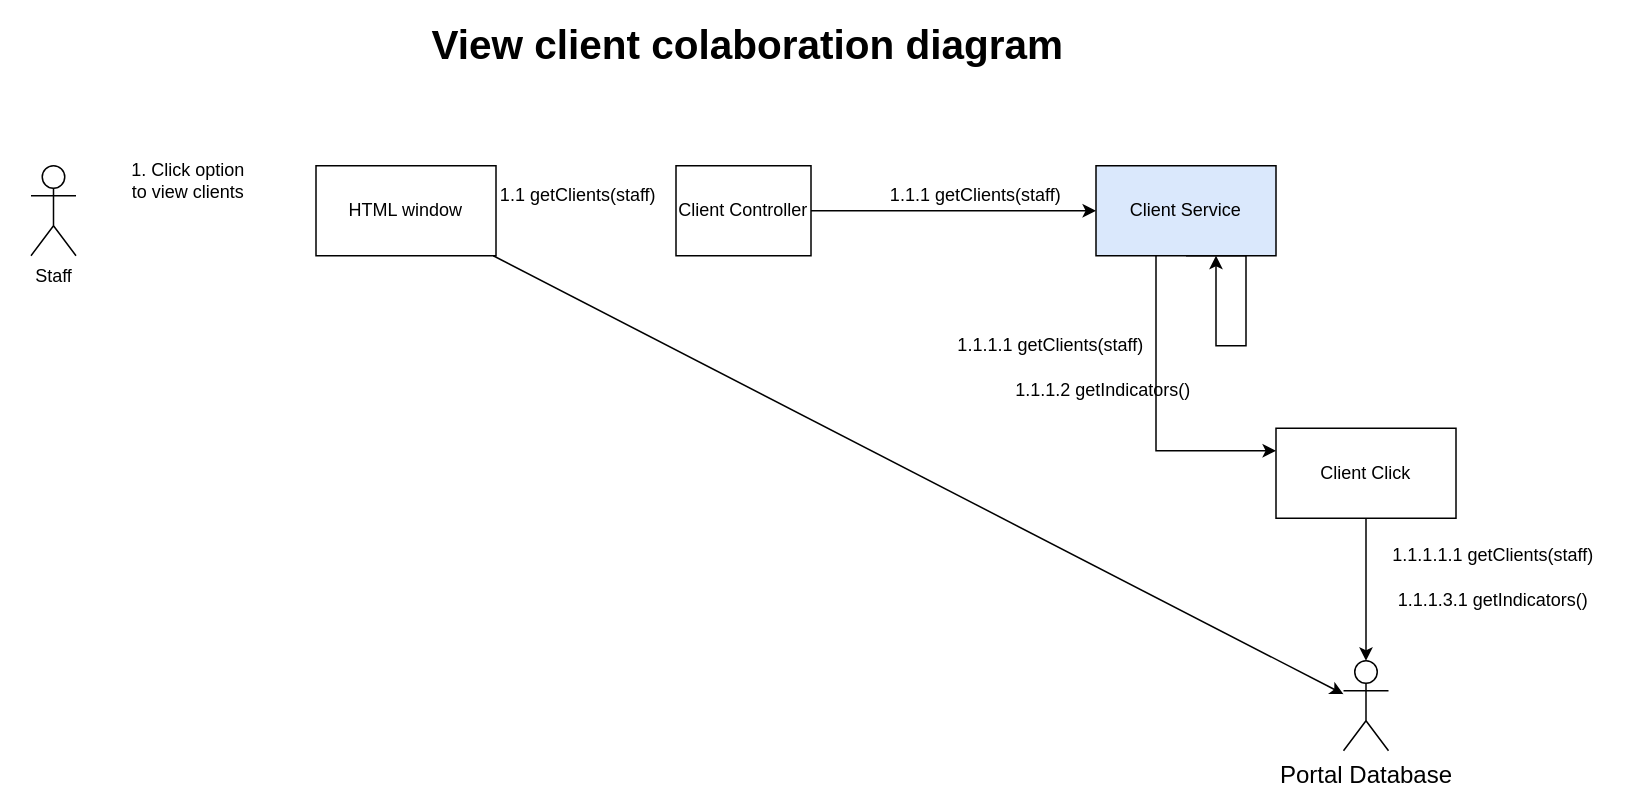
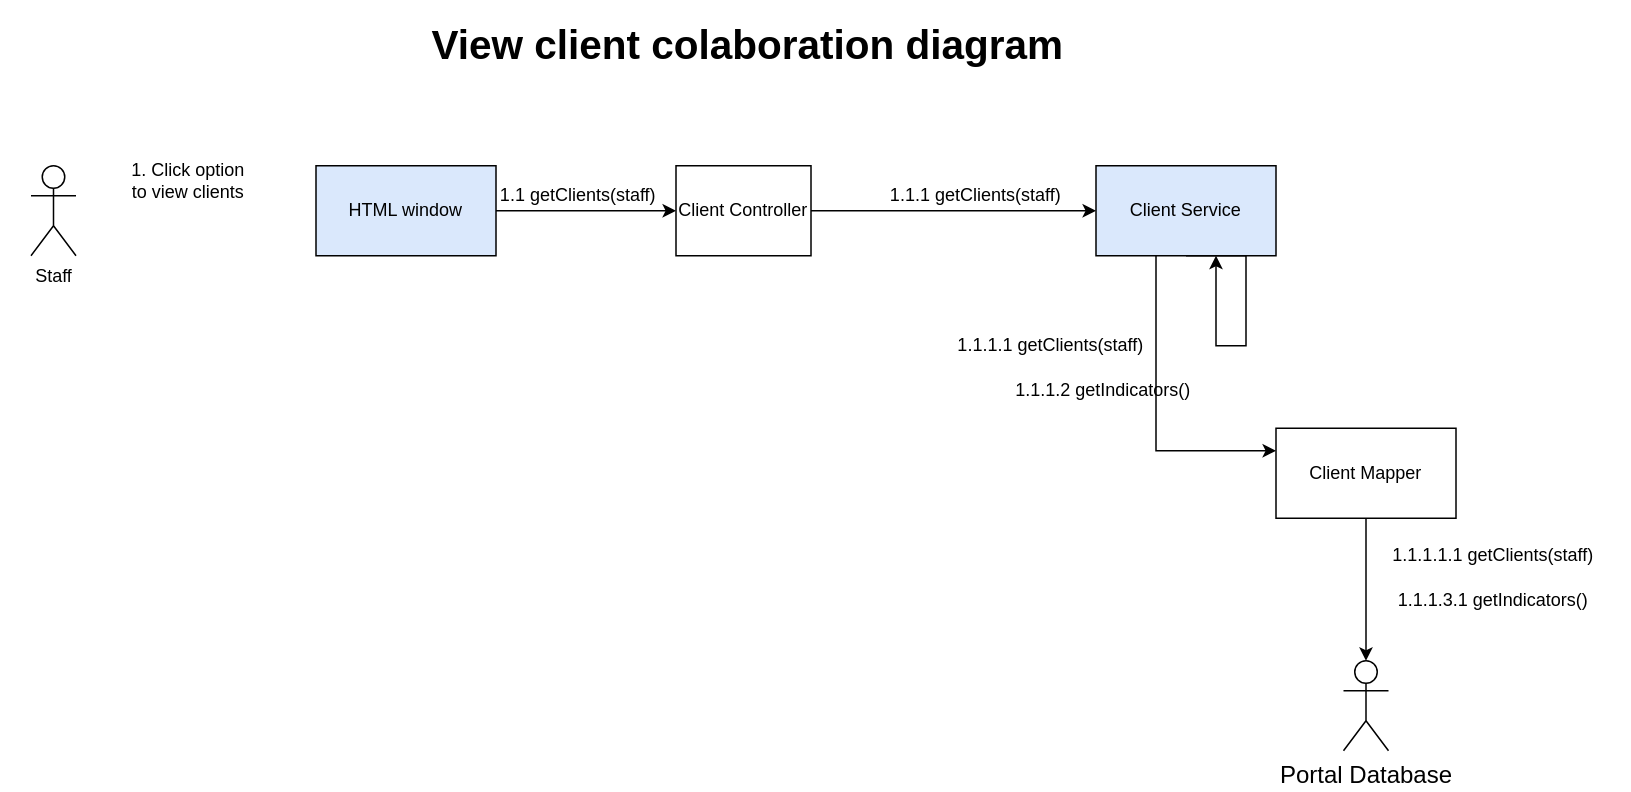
  <mxCell id="0" />
  <mxCell id="1" parent="0" />
- <mxCell id="2" value="HTML window" style="rounded=0;whiteSpace=wrap;html=1;" parent="1" vertex="1"><mxGeometry x="210" y="110" width="120" height="60" as="geometry" /></mxCell>
+ <mxCell id="2" value="HTML window" style="rounded=0;whiteSpace=wrap;html=1;fillColor=#dae8fc;" parent="1" vertex="1"><mxGeometry x="210" y="110" width="120" height="60" as="geometry" /></mxCell>
  <mxCell id="3" value="Staff" style="shape=umlActor;verticalLabelPosition=bottom;labelBackgroundColor=#ffffff;verticalAlign=top;html=1;outlineConnect=0;" parent="1" vertex="1"><mxGeometry x="20" y="110" width="30" height="60" as="geometry" /></mxCell>
  <mxCell id="4" value="View client colaboration diagram" style="text;html=1;strokeColor=none;fillColor=none;align=center;verticalAlign=middle;whiteSpace=wrap;rounded=0;fontSize=27;fontStyle=1" parent="1" vertex="1"><mxGeometry x="278" y="20" width="440" height="20" as="geometry" /></mxCell>
  <mxCell id="5" value="Client Controller" style="rounded=0;whiteSpace=wrap;html=1;" parent="1" vertex="1"><mxGeometry x="450" y="110" width="90" height="60" as="geometry" /></mxCell>
  <mxCell id="6" style="edgeStyle=orthogonalEdgeStyle;rounded=0;orthogonalLoop=1;jettySize=auto;html=1;entryX=0;entryY=0.25;entryDx=0;entryDy=0;" edge="1" parent="1" source="7" target="9"><mxGeometry relative="1" as="geometry"><Array as="points"><mxPoint x="770" y="300" /></Array></mxGeometry></mxCell>
  <mxCell id="7" value="Client Service" style="rounded=0;whiteSpace=wrap;html=1;fillColor=#dae8fc;" parent="1" vertex="1"><mxGeometry x="730" y="110" width="120" height="60" as="geometry" /></mxCell>
  <mxCell id="8" style="edgeStyle=orthogonalEdgeStyle;rounded=0;orthogonalLoop=1;jettySize=auto;html=1;" edge="1" parent="1" source="9" target="16"><mxGeometry relative="1" as="geometry" /></mxCell>
- <mxCell id="9" value="Client Click" style="rounded=0;whiteSpace=wrap;html=1;" parent="1" vertex="1"><mxGeometry x="850" y="285" width="120" height="60" as="geometry" /></mxCell>
+ <mxCell id="9" value="Client Mapper" style="rounded=0;whiteSpace=wrap;html=1;" parent="1" vertex="1"><mxGeometry x="850" y="285" width="120" height="60" as="geometry" /></mxCell>
  <mxCell id="10" value="1. Click option to view clients" style="text;html=1;strokeColor=none;fillColor=none;align=center;verticalAlign=middle;whiteSpace=wrap;rounded=0;" parent="1" vertex="1"><mxGeometry x="80" y="110" width="90" height="20" as="geometry" /></mxCell>
- <mxCell id="11" value="" style="endArrow=classic;html=1;fontSize=27;" parent="1" edge="1" target="16" source="2"><mxGeometry width="50" height="50" relative="1" as="geometry"><mxPoint x="280" y="310" as="sourcePoint" /><mxPoint x="458" y="308" as="targetPoint" /></mxGeometry></mxCell>
+ <mxCell id="11" value="" style="endArrow=classic;html=1;fontSize=27;" parent="1" edge="1" target="5" source="2"><mxGeometry width="50" height="50" relative="1" as="geometry"><mxPoint x="280" y="310" as="sourcePoint" /><mxPoint x="458" y="308" as="targetPoint" /></mxGeometry></mxCell>
  <mxCell id="12" value="1.1 getClients(staff)" style="text;html=1;strokeColor=none;fillColor=none;align=center;verticalAlign=middle;whiteSpace=wrap;rounded=0;" parent="1" vertex="1"><mxGeometry x="328.5" y="120" width="111.5" height="20" as="geometry" /></mxCell>
  <mxCell id="13" value="" style="endArrow=classic;html=1;fontSize=27;" parent="1" target="7" edge="1" source="5"><mxGeometry width="50" height="50" relative="1" as="geometry"><mxPoint x="480" y="337.5" as="sourcePoint" /><mxPoint x="620" y="339" as="targetPoint" /></mxGeometry></mxCell>
  <mxCell id="14" value="1.1.1 getClients(staff)" style="text;html=1;strokeColor=none;fillColor=none;align=center;verticalAlign=middle;whiteSpace=wrap;rounded=0;" parent="1" vertex="1"><mxGeometry x="590" y="120" width="120" height="20" as="geometry" /></mxCell>
  <mxCell id="15" value="1.1.1.1 getClients(staff)" style="text;html=1;strokeColor=none;fillColor=none;align=center;verticalAlign=middle;whiteSpace=wrap;rounded=0;" parent="1" vertex="1"><mxGeometry x="630" y="220" width="140" height="20" as="geometry" /></mxCell>
  <mxCell id="16" value="Portal Database" style="shape=umlActor;verticalLabelPosition=bottom;labelBackgroundColor=#ffffff;verticalAlign=top;html=1;outlineConnect=0;fontSize=16;" parent="1" vertex="1"><mxGeometry x="895" y="440" width="30" height="60" as="geometry" /></mxCell>
  <mxCell id="17" value="1.1.1.1.1 getClients(staff)" style="text;html=1;strokeColor=none;fillColor=none;align=center;verticalAlign=middle;whiteSpace=wrap;rounded=0;" parent="1" vertex="1"><mxGeometry x="925" y="360" width="140" height="20" as="geometry" /></mxCell>
  <mxCell id="18" value="1.1.1.3.1 getIndicators()" style="text;html=1;strokeColor=none;fillColor=none;align=center;verticalAlign=middle;whiteSpace=wrap;rounded=0;" parent="1" vertex="1"><mxGeometry x="930" y="390" width="130" height="20" as="geometry" /></mxCell>
  <mxCell id="19" value="1.1.1.2 getIndicators()" style="text;html=1;strokeColor=none;fillColor=none;align=center;verticalAlign=middle;whiteSpace=wrap;rounded=0;" parent="1" vertex="1"><mxGeometry x="675" y="250" width="120" height="20" as="geometry" /></mxCell>
  <mxCell id="20" style="edgeStyle=orthogonalEdgeStyle;rounded=0;orthogonalLoop=1;jettySize=auto;html=1;exitX=0.5;exitY=1;exitDx=0;exitDy=0;" edge="1" parent="1" source="7"><mxGeometry relative="1" as="geometry"><mxPoint x="810" y="170" as="targetPoint" /><Array as="points"><mxPoint x="830" y="170" /><mxPoint x="830" y="230" /><mxPoint x="810" y="230" /><mxPoint x="810" y="170" /></Array></mxGeometry></mxCell>
